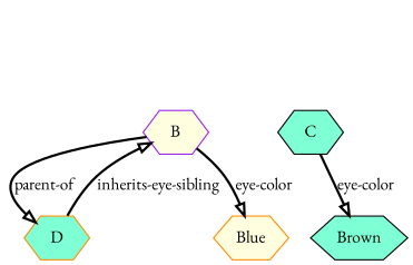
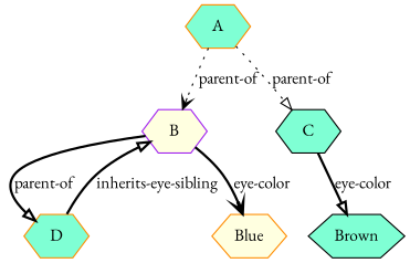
  digraph {
    fontname="EB Garamond"
    node [color=darkorange fillcolor=aquamarine fontname="EB Garamond" shape=hexagon style=filled]
    edge [arrowhead=onormal fontname="EB Garamond" style=bold]
    B [color=purple fillcolor=lightyellow]
+   A
    C [color=black]
    D
    Blue [fillcolor=lightyellow]
    Brown [color=black]
    B -> D [label="parent-of"]
-   B -> Blue [label="eye-color"]
+   B -> Blue [arrowhead=vee label="eye-color"]
+   A -> B [arrowhead=vee label="parent-of" style=dotted]
+   A -> C [label="parent-of" style=dotted]
    C -> Brown [label="eye-color"]
    D -> B [label="inherits-eye-sibling"]
  }
